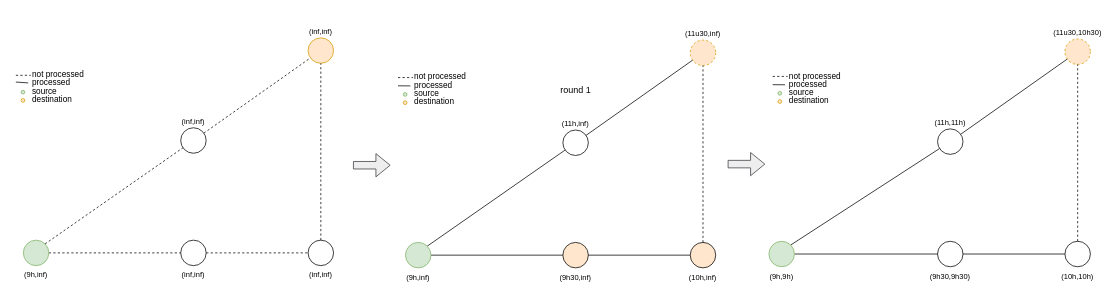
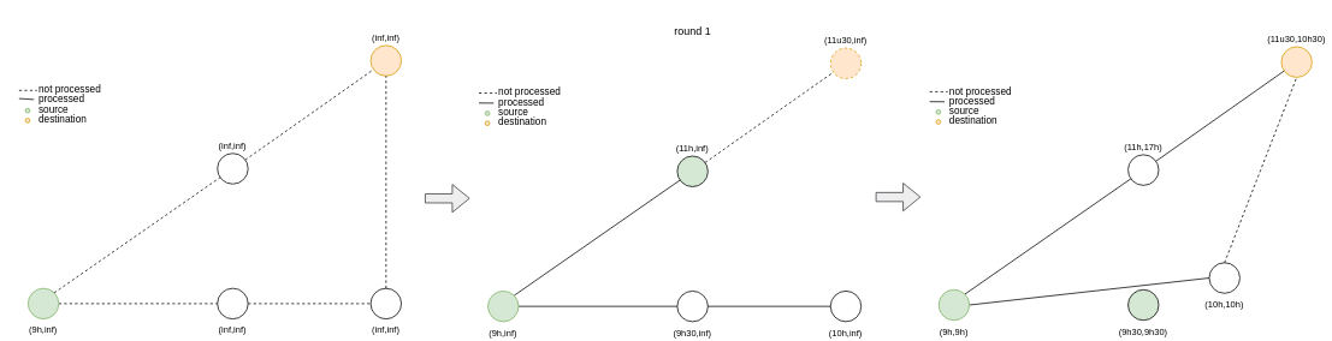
  <mxCell id="0" />
  <mxCell id="1" parent="0" />
  <mxCell id="2" value="(inf,inf)" style="ellipse;whiteSpace=wrap;html=1;aspect=fixed;labelPosition=center;verticalLabelPosition=top;align=center;verticalAlign=bottom;fillColor=#ffe6cc;strokeColor=#d79b00;fontSize=10;" vertex="1" parent="1"><mxGeometry x="410" y="50" width="34" height="34" as="geometry" /></mxCell>
  <mxCell id="3" value="" style="endArrow=none;dashed=1;html=1;rounded=0;entryX=0;entryY=0.5;entryDx=0;entryDy=0;exitX=1;exitY=0.5;exitDx=0;exitDy=0;" edge="1" parent="1" source="9" target="7"><mxGeometry width="50" height="50" relative="1" as="geometry"><mxPoint x="70" y="360" as="sourcePoint" /><mxPoint x="450" y="360" as="targetPoint" /></mxGeometry></mxCell>
  <mxCell id="4" value="" style="endArrow=none;dashed=1;html=1;rounded=0;startArrow=none;" edge="1" parent="1" source="5" target="2"><mxGeometry width="50" height="50" relative="1" as="geometry"><mxPoint x="72" y="360" as="sourcePoint" /><mxPoint x="372" y="290" as="targetPoint" /></mxGeometry></mxCell>
  <mxCell id="5" value="(inf,inf)" style="ellipse;whiteSpace=wrap;html=1;aspect=fixed;labelPosition=center;verticalLabelPosition=top;align=center;verticalAlign=bottom;fontSize=10;" vertex="1" parent="1"><mxGeometry x="240" y="170" width="34" height="34" as="geometry" /></mxCell>
  <mxCell id="6" value="" style="endArrow=none;dashed=1;html=1;rounded=0;exitX=1;exitY=0;exitDx=0;exitDy=0;" edge="1" parent="1" source="9" target="5"><mxGeometry width="50" height="50" relative="1" as="geometry"><mxPoint x="72" y="360" as="sourcePoint" /><mxPoint x="417.451" y="113.25" as="targetPoint" /></mxGeometry></mxCell>
  <mxCell id="7" value="(inf,inf)" style="ellipse;whiteSpace=wrap;html=1;aspect=fixed;labelPosition=center;verticalLabelPosition=bottom;align=center;verticalAlign=top;fontSize=10;" vertex="1" parent="1"><mxGeometry x="410" y="320" width="34" height="34" as="geometry" /></mxCell>
  <mxCell id="8" value="(inf,inf)" style="ellipse;whiteSpace=wrap;html=1;aspect=fixed;rotation=0;labelPosition=center;verticalLabelPosition=bottom;align=center;verticalAlign=top;fontSize=10;" vertex="1" parent="1"><mxGeometry x="240" y="320" width="34" height="34" as="geometry" /></mxCell>
  <mxCell id="9" value="(9h,inf)" style="ellipse;whiteSpace=wrap;html=1;aspect=fixed;labelPosition=center;verticalLabelPosition=bottom;align=center;verticalAlign=top;labelBackgroundColor=none;fillColor=#d5e8d4;strokeColor=#82b366;fontSize=10;" vertex="1" parent="1"><mxGeometry x="30" y="320" width="34" height="34" as="geometry" /></mxCell>
  <mxCell id="10" value="" style="endArrow=none;dashed=1;html=1;rounded=0;exitX=0.5;exitY=0;exitDx=0;exitDy=0;entryX=0.5;entryY=1;entryDx=0;entryDy=0;" edge="1" parent="1" source="7" target="2"><mxGeometry width="50" height="50" relative="1" as="geometry"><mxPoint x="450" y="330" as="sourcePoint" /><mxPoint x="380" y="290" as="targetPoint" /></mxGeometry></mxCell>
  <mxCell id="11" value="" style="endArrow=none;dashed=1;html=1;rounded=0;" edge="1" parent="1"><mxGeometry width="50" height="50" relative="1" as="geometry"><mxPoint x="20" y="100" as="sourcePoint" /><mxPoint x="40" y="100" as="targetPoint" /></mxGeometry></mxCell>
  <mxCell id="12" value="&lt;p align=&quot;left&quot; style=&quot;line-height: 0%; font-size: 11px;&quot;&gt;&lt;font style=&quot;font-size: 11px;&quot;&gt;not processed&lt;/font&gt;&lt;/p&gt;&lt;p align=&quot;left&quot; style=&quot;line-height: 0%; font-size: 11px;&quot;&gt;&lt;font style=&quot;font-size: 11px;&quot;&gt;processed&lt;/font&gt;&lt;/p&gt;&lt;p align=&quot;left&quot; style=&quot;line-height: 0%; font-size: 11px;&quot;&gt;&lt;font style=&quot;font-size: 11px;&quot;&gt;source&lt;/font&gt;&lt;/p&gt;&lt;p align=&quot;left&quot; style=&quot;line-height: 0%; font-size: 11px;&quot;&gt;&lt;font style=&quot;font-size: 11px;&quot;&gt;destination&lt;br&gt; &lt;/font&gt;&lt;/p&gt;" style="text;html=1;align=left;verticalAlign=middle;resizable=0;points=[];autosize=1;strokeColor=none;fillColor=none;" vertex="1" parent="1"><mxGeometry x="40" y="80" width="90" height="70" as="geometry" /></mxCell>
  <mxCell id="13" value="" style="endArrow=none;html=1;rounded=0;fontSize=11;entryX=-0.027;entryY=0.445;entryDx=0;entryDy=0;entryPerimeter=0;" edge="1" parent="1"><mxGeometry width="50" height="50" relative="1" as="geometry"><mxPoint x="20" y="109" as="sourcePoint" /><mxPoint x="36.49" y="110.15" as="targetPoint" /></mxGeometry></mxCell>
  <mxCell id="14" value="" style="ellipse;whiteSpace=wrap;html=1;aspect=fixed;labelPosition=center;verticalLabelPosition=top;align=center;verticalAlign=bottom;fillColor=#ffe6cc;strokeColor=#d79b00;" vertex="1" parent="1"><mxGeometry x="27" y="131" width="5" height="5" as="geometry" /></mxCell>
  <mxCell id="15" value="" style="ellipse;whiteSpace=wrap;html=1;aspect=fixed;labelPosition=center;verticalLabelPosition=bottom;align=center;verticalAlign=top;labelBackgroundColor=none;fillColor=#d5e8d4;strokeColor=#82b366;" vertex="1" parent="1"><mxGeometry x="27" y="120" width="5" height="5" as="geometry" /></mxCell>
  <mxCell id="16" value="(11u30,inf)" style="ellipse;whiteSpace=wrap;html=1;aspect=fixed;labelPosition=center;verticalLabelPosition=top;align=center;verticalAlign=bottom;fillColor=#ffe6cc;strokeColor=#d79b00;fontSize=10;dashed=1;" vertex="1" parent="1"><mxGeometry x="920" y="53" width="34" height="34" as="geometry" /></mxCell>
  <mxCell id="17" value="" style="endArrow=none;html=1;rounded=0;entryX=0;entryY=0.5;entryDx=0;entryDy=0;exitX=1;exitY=0.5;exitDx=0;exitDy=0;jumpSize=0;" edge="1" parent="1" source="23" target="21"><mxGeometry width="50" height="50" relative="1" as="geometry"><mxPoint x="580" y="363" as="sourcePoint" /><mxPoint x="960" y="363" as="targetPoint" /></mxGeometry></mxCell>
- <mxCell id="18" value="" style="endArrow=none;html=1;rounded=0;startArrow=none;" edge="1" parent="1" source="19" target="16"><mxGeometry width="50" height="50" relative="1" as="geometry"><mxPoint x="582" y="363" as="sourcePoint" /><mxPoint x="882" y="293" as="targetPoint" /></mxGeometry></mxCell>
- <mxCell id="19" value="(11h,inf)" style="ellipse;whiteSpace=wrap;html=1;aspect=fixed;labelPosition=center;verticalLabelPosition=top;align=center;verticalAlign=bottom;fontSize=10;" vertex="1" parent="1"><mxGeometry x="750" y="173" width="34" height="34" as="geometry" /></mxCell>
+ <mxCell id="18" value="" style="endArrow=none;html=1;rounded=0;startArrow=none;dashed=1;" edge="1" parent="1" source="19" target="16"><mxGeometry width="50" height="50" relative="1" as="geometry"><mxPoint x="582" y="363" as="sourcePoint" /><mxPoint x="882" y="293" as="targetPoint" /></mxGeometry></mxCell>
+ <mxCell id="19" value="(11h,inf)" style="ellipse;whiteSpace=wrap;html=1;aspect=fixed;labelPosition=center;verticalLabelPosition=top;align=center;verticalAlign=bottom;fontSize=10;fillColor=#d5e8d4;" vertex="1" parent="1"><mxGeometry x="750" y="173" width="34" height="34" as="geometry" /></mxCell>
  <mxCell id="20" value="" style="endArrow=none;html=1;rounded=0;exitX=1;exitY=0;exitDx=0;exitDy=0;" edge="1" parent="1" source="23" target="19"><mxGeometry width="50" height="50" relative="1" as="geometry"><mxPoint x="582" y="363" as="sourcePoint" /><mxPoint x="927.451" y="116.25" as="targetPoint" /></mxGeometry></mxCell>
- <mxCell id="21" value="(10h,inf)" style="ellipse;whiteSpace=wrap;html=1;aspect=fixed;labelPosition=center;verticalLabelPosition=bottom;align=center;verticalAlign=top;fontSize=10;fillColor=#ffe6cc;" vertex="1" parent="1"><mxGeometry x="920" y="323" width="34" height="34" as="geometry" /></mxCell>
- <mxCell id="22" value="(9h30,inf)" style="ellipse;whiteSpace=wrap;html=1;aspect=fixed;rotation=0;labelPosition=center;verticalLabelPosition=bottom;align=center;verticalAlign=top;fontSize=10;fillColor=#ffe6cc;" vertex="1" parent="1"><mxGeometry x="750" y="323" width="34" height="34" as="geometry" /></mxCell>
+ <mxCell id="21" value="(10h,inf)" style="ellipse;whiteSpace=wrap;html=1;aspect=fixed;labelPosition=center;verticalLabelPosition=bottom;align=center;verticalAlign=top;fontSize=10;" vertex="1" parent="1"><mxGeometry x="920" y="323" width="34" height="34" as="geometry" /></mxCell>
+ <mxCell id="22" value="(9h30,inf)" style="ellipse;whiteSpace=wrap;html=1;aspect=fixed;rotation=0;labelPosition=center;verticalLabelPosition=bottom;align=center;verticalAlign=top;fontSize=10;" vertex="1" parent="1"><mxGeometry x="750" y="323" width="34" height="34" as="geometry" /></mxCell>
  <mxCell id="23" value="(9h,inf)" style="ellipse;whiteSpace=wrap;html=1;aspect=fixed;labelPosition=center;verticalLabelPosition=bottom;align=center;verticalAlign=top;labelBackgroundColor=none;fillColor=#d5e8d4;strokeColor=#82b366;fontSize=10;" vertex="1" parent="1"><mxGeometry x="540" y="323" width="34" height="34" as="geometry" /></mxCell>
- <mxCell id="24" value="" style="endArrow=none;dashed=1;html=1;rounded=0;exitX=0.5;exitY=0;exitDx=0;exitDy=0;entryX=0.5;entryY=1;entryDx=0;entryDy=0;" edge="1" parent="1" source="21" target="16"><mxGeometry width="50" height="50" relative="1" as="geometry"><mxPoint x="960" y="333" as="sourcePoint" /><mxPoint x="890" y="293" as="targetPoint" /></mxGeometry></mxCell>
  <mxCell id="25" value="" style="endArrow=none;dashed=1;html=1;rounded=0;" edge="1" parent="1"><mxGeometry width="50" height="50" relative="1" as="geometry"><mxPoint x="530" y="103" as="sourcePoint" /><mxPoint x="550" y="103" as="targetPoint" /></mxGeometry></mxCell>
  <mxCell id="26" value="&lt;p align=&quot;left&quot; style=&quot;line-height: 0%; font-size: 11px;&quot;&gt;&lt;font style=&quot;font-size: 11px;&quot;&gt;not processed&lt;/font&gt;&lt;/p&gt;&lt;p align=&quot;left&quot; style=&quot;line-height: 0%; font-size: 11px;&quot;&gt;&lt;font style=&quot;font-size: 11px;&quot;&gt;processed&lt;/font&gt;&lt;/p&gt;&lt;p align=&quot;left&quot; style=&quot;line-height: 0%; font-size: 11px;&quot;&gt;&lt;font style=&quot;font-size: 11px;&quot;&gt;source&lt;/font&gt;&lt;/p&gt;&lt;p align=&quot;left&quot; style=&quot;line-height: 0%; font-size: 11px;&quot;&gt;&lt;font style=&quot;font-size: 11px;&quot;&gt;destination&lt;br&gt; &lt;/font&gt;&lt;/p&gt;" style="text;html=1;align=left;verticalAlign=middle;resizable=0;points=[];autosize=1;strokeColor=none;fillColor=none;" vertex="1" parent="1"><mxGeometry x="550" y="83" width="90" height="70" as="geometry" /></mxCell>
  <mxCell id="27" value="" style="endArrow=none;html=1;rounded=0;fontSize=11;entryX=-0.027;entryY=0.445;entryDx=0;entryDy=0;entryPerimeter=0;" edge="1" parent="1"><mxGeometry width="50" height="50" relative="1" as="geometry"><mxPoint x="530" y="114" as="sourcePoint" /><mxPoint x="546.49" y="114.15" as="targetPoint" /></mxGeometry></mxCell>
  <mxCell id="28" value="" style="ellipse;whiteSpace=wrap;html=1;aspect=fixed;labelPosition=center;verticalLabelPosition=top;align=center;verticalAlign=bottom;fillColor=#ffe6cc;strokeColor=#d79b00;" vertex="1" parent="1"><mxGeometry x="537" y="134" width="5" height="5" as="geometry" /></mxCell>
  <mxCell id="29" value="" style="ellipse;whiteSpace=wrap;html=1;aspect=fixed;labelPosition=center;verticalLabelPosition=bottom;align=center;verticalAlign=top;labelBackgroundColor=none;fillColor=#d5e8d4;strokeColor=#82b366;" vertex="1" parent="1"><mxGeometry x="537" y="123" width="5" height="5" as="geometry" /></mxCell>
  <mxCell id="30" value="" style="shape=flexArrow;endArrow=classic;html=1;rounded=0;fontSize=11;jumpSize=0;fillColor=#eeeeee;strokeColor=#36393d;" edge="1" parent="1"><mxGeometry width="50" height="50" relative="1" as="geometry"><mxPoint x="470" y="220" as="sourcePoint" /><mxPoint x="520" y="220" as="targetPoint" /></mxGeometry></mxCell>
- <mxCell id="31" value="round 1" style="text;html=1;align=center;verticalAlign=middle;resizable=0;points=[];autosize=1;strokeColor=none;fillColor=none;" vertex="1" parent="1"><mxGeometry x="737" y="105" width="60" height="30" as="geometry" /></mxCell>
- <mxCell id="32" value="(11u30,10h30)" style="ellipse;whiteSpace=wrap;html=1;aspect=fixed;labelPosition=center;verticalLabelPosition=top;align=center;verticalAlign=bottom;fillColor=#ffe6cc;strokeColor=#d79b00;fontSize=10;dashed=1;" vertex="1" parent="1"><mxGeometry x="1420" y="51.5" width="34" height="34" as="geometry" /></mxCell>
+ <mxCell id="31" value="round 1" style="text;html=1;align=center;verticalAlign=middle;resizable=0;points=[];autosize=1;strokeColor=none;fillColor=none;" vertex="1" parent="1"><mxGeometry x="737" width="60" height="30" as="geometry" y="20" /></mxCell>
+ <mxCell id="32" value="(11u30,10h30)" style="ellipse;whiteSpace=wrap;html=1;aspect=fixed;labelPosition=center;verticalLabelPosition=top;align=center;verticalAlign=bottom;fillColor=#ffe6cc;strokeColor=#d79b00;fontSize=10;" vertex="1" parent="1"><mxGeometry x="1420" y="51.5" width="34" height="34" as="geometry" /></mxCell>
  <mxCell id="33" value="" style="endArrow=none;html=1;rounded=0;entryX=0;entryY=0.5;entryDx=0;entryDy=0;exitX=1;exitY=0.5;exitDx=0;exitDy=0;jumpSize=0;" edge="1" parent="1" source="39" target="37"><mxGeometry width="50" height="50" relative="1" as="geometry"><mxPoint x="1080" y="361.5" as="sourcePoint" /><mxPoint x="1460" y="361.5" as="targetPoint" /></mxGeometry></mxCell>
  <mxCell id="34" value="" style="endArrow=none;html=1;rounded=0;startArrow=none;" edge="1" parent="1" source="35" target="32"><mxGeometry width="50" height="50" relative="1" as="geometry"><mxPoint x="1082" y="361.5" as="sourcePoint" /><mxPoint x="1382" y="291.5" as="targetPoint" /></mxGeometry></mxCell>
- <mxCell id="35" value="(11h,11h)" style="ellipse;whiteSpace=wrap;html=1;aspect=fixed;labelPosition=center;verticalLabelPosition=top;align=center;verticalAlign=bottom;fontSize=10;" vertex="1" parent="1"><mxGeometry x="1250" y="171.5" width="34" height="34" as="geometry" /></mxCell>
+ <mxCell id="35" value="(11h,17h)" style="ellipse;whiteSpace=wrap;html=1;aspect=fixed;labelPosition=center;verticalLabelPosition=top;align=center;verticalAlign=bottom;fontSize=10;" vertex="1" parent="1"><mxGeometry x="1250" y="171.5" width="34" height="34" as="geometry" /></mxCell>
  <mxCell id="36" value="" style="endArrow=none;html=1;rounded=0;exitX=1;exitY=0;exitDx=0;exitDy=0;" edge="1" parent="1" source="39" target="35"><mxGeometry width="50" height="50" relative="1" as="geometry"><mxPoint x="1082" y="361.5" as="sourcePoint" /><mxPoint x="1427.451" y="114.75" as="targetPoint" /></mxGeometry></mxCell>
- <mxCell id="37" value="(10h,10h)" style="ellipse;whiteSpace=wrap;html=1;aspect=fixed;labelPosition=center;verticalLabelPosition=bottom;align=center;verticalAlign=top;fontSize=10;" vertex="1" parent="1"><mxGeometry x="1420" y="321.5" width="34" height="34" as="geometry" /></mxCell>
- <mxCell id="38" value="(9h30,9h30)" style="ellipse;whiteSpace=wrap;html=1;aspect=fixed;rotation=0;labelPosition=center;verticalLabelPosition=bottom;align=center;verticalAlign=top;fontSize=10;" vertex="1" parent="1"><mxGeometry x="1250" y="321.5" width="34" height="34" as="geometry" /></mxCell>
- <mxCell id="39" value="(9h,9h)" style="ellipse;whiteSpace=wrap;html=1;aspect=fixed;labelPosition=center;verticalLabelPosition=bottom;align=center;verticalAlign=top;labelBackgroundColor=none;fillColor=#d5e8d4;strokeColor=#82b366;fontSize=10;" vertex="1" parent="1"><mxGeometry x="1025" y="321.5" width="34" height="34" as="geometry" /></mxCell>
+ <mxCell id="37" value="(10h,10h)" style="ellipse;whiteSpace=wrap;html=1;aspect=fixed;labelPosition=center;verticalLabelPosition=bottom;align=center;verticalAlign=top;fontSize=10;" vertex="1" parent="1"><mxGeometry x="1340" y="291.5" width="34" height="34" as="geometry" /></mxCell>
+ <mxCell id="38" value="(9h30,9h30)" style="ellipse;whiteSpace=wrap;html=1;aspect=fixed;rotation=0;labelPosition=center;verticalLabelPosition=bottom;align=center;verticalAlign=top;fontSize=10;fillColor=#d5e8d4;" vertex="1" parent="1"><mxGeometry x="1250" y="321.5" width="34" height="34" as="geometry" /></mxCell>
+ <mxCell id="39" value="(9h,9h)" style="ellipse;whiteSpace=wrap;html=1;aspect=fixed;labelPosition=center;verticalLabelPosition=bottom;align=center;verticalAlign=top;labelBackgroundColor=none;fillColor=#d5e8d4;strokeColor=#82b366;fontSize=10;" vertex="1" parent="1"><mxGeometry x="1040" y="321.5" width="34" height="34" as="geometry" /></mxCell>
  <mxCell id="40" value="" style="endArrow=none;html=1;rounded=0;exitX=0.5;exitY=0;exitDx=0;exitDy=0;entryX=0.5;entryY=1;entryDx=0;entryDy=0;dashed=1;" edge="1" parent="1" source="37" target="32"><mxGeometry width="50" height="50" relative="1" as="geometry"><mxPoint x="1460" y="331.5" as="sourcePoint" /><mxPoint x="1390" y="291.5" as="targetPoint" /></mxGeometry></mxCell>
  <mxCell id="41" value="" style="endArrow=none;dashed=1;html=1;rounded=0;" edge="1" parent="1"><mxGeometry width="50" height="50" relative="1" as="geometry"><mxPoint x="1030" y="101.5" as="sourcePoint" /><mxPoint x="1050" y="101.5" as="targetPoint" /></mxGeometry></mxCell>
  <mxCell id="42" value="&lt;p align=&quot;left&quot; style=&quot;line-height: 0%; font-size: 11px;&quot;&gt;&lt;font style=&quot;font-size: 11px;&quot;&gt;not processed&lt;/font&gt;&lt;/p&gt;&lt;p align=&quot;left&quot; style=&quot;line-height: 0%; font-size: 11px;&quot;&gt;&lt;font style=&quot;font-size: 11px;&quot;&gt;processed&lt;/font&gt;&lt;/p&gt;&lt;p align=&quot;left&quot; style=&quot;line-height: 0%; font-size: 11px;&quot;&gt;&lt;font style=&quot;font-size: 11px;&quot;&gt;source&lt;/font&gt;&lt;/p&gt;&lt;p align=&quot;left&quot; style=&quot;line-height: 0%; font-size: 11px;&quot;&gt;&lt;font style=&quot;font-size: 11px;&quot;&gt;destination&lt;br&gt; &lt;/font&gt;&lt;/p&gt;" style="text;html=1;align=left;verticalAlign=middle;resizable=0;points=[];autosize=1;strokeColor=none;fillColor=none;" vertex="1" parent="1"><mxGeometry x="1050" y="81.5" width="90" height="70" as="geometry" /></mxCell>
  <mxCell id="43" value="" style="endArrow=none;html=1;rounded=0;fontSize=11;entryX=-0.027;entryY=0.445;entryDx=0;entryDy=0;entryPerimeter=0;" edge="1" parent="1"><mxGeometry width="50" height="50" relative="1" as="geometry"><mxPoint x="1030" y="112.5" as="sourcePoint" /><mxPoint x="1046.49" y="112.65" as="targetPoint" /></mxGeometry></mxCell>
  <mxCell id="44" value="" style="ellipse;whiteSpace=wrap;html=1;aspect=fixed;labelPosition=center;verticalLabelPosition=top;align=center;verticalAlign=bottom;fillColor=#ffe6cc;strokeColor=#d79b00;" vertex="1" parent="1"><mxGeometry x="1037" y="132.5" width="5" height="5" as="geometry" /></mxCell>
  <mxCell id="45" value="" style="ellipse;whiteSpace=wrap;html=1;aspect=fixed;labelPosition=center;verticalLabelPosition=bottom;align=center;verticalAlign=top;labelBackgroundColor=none;fillColor=#d5e8d4;strokeColor=#82b366;" vertex="1" parent="1"><mxGeometry x="1037" y="121.5" width="5" height="5" as="geometry" /></mxCell>
  <mxCell id="46" value="" style="shape=flexArrow;endArrow=classic;html=1;rounded=0;fontSize=11;jumpSize=0;fillColor=#eeeeee;strokeColor=#36393d;" edge="1" parent="1"><mxGeometry width="50" height="50" relative="1" as="geometry"><mxPoint x="970" y="218.5" as="sourcePoint" /><mxPoint x="1020" y="218.5" as="targetPoint" /></mxGeometry></mxCell>
